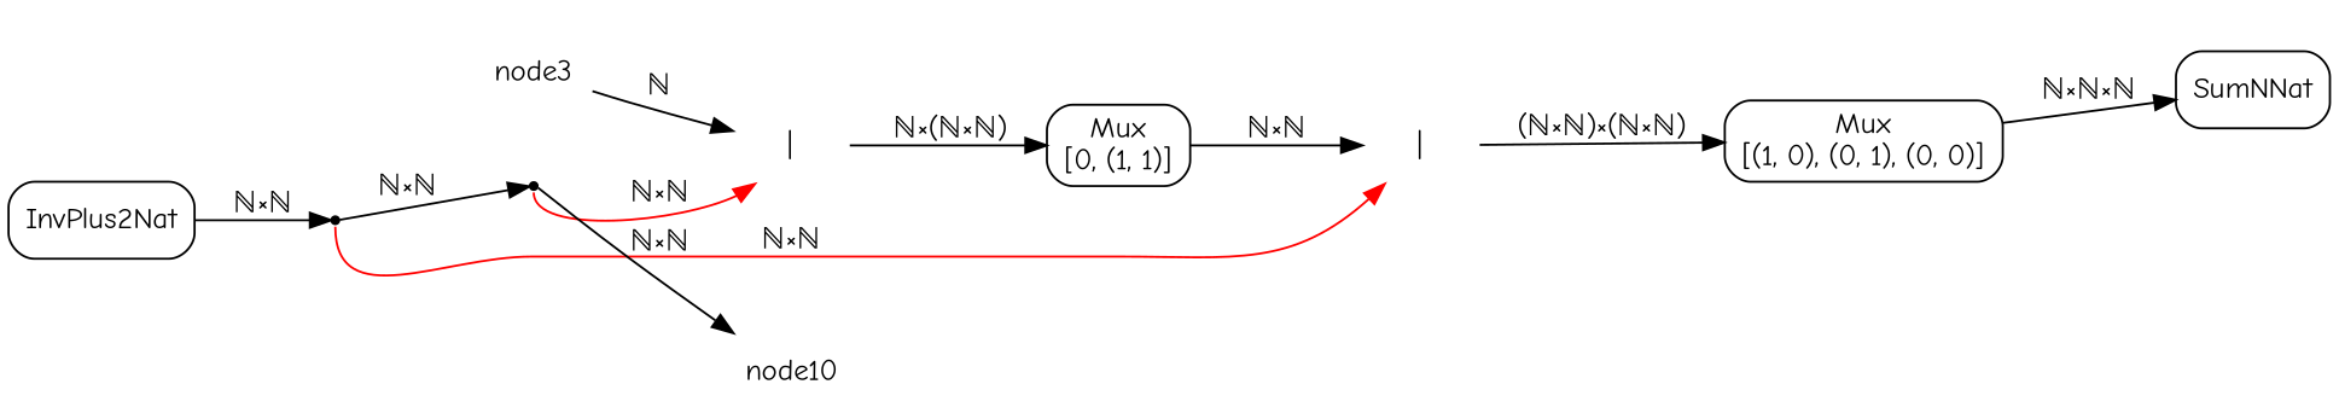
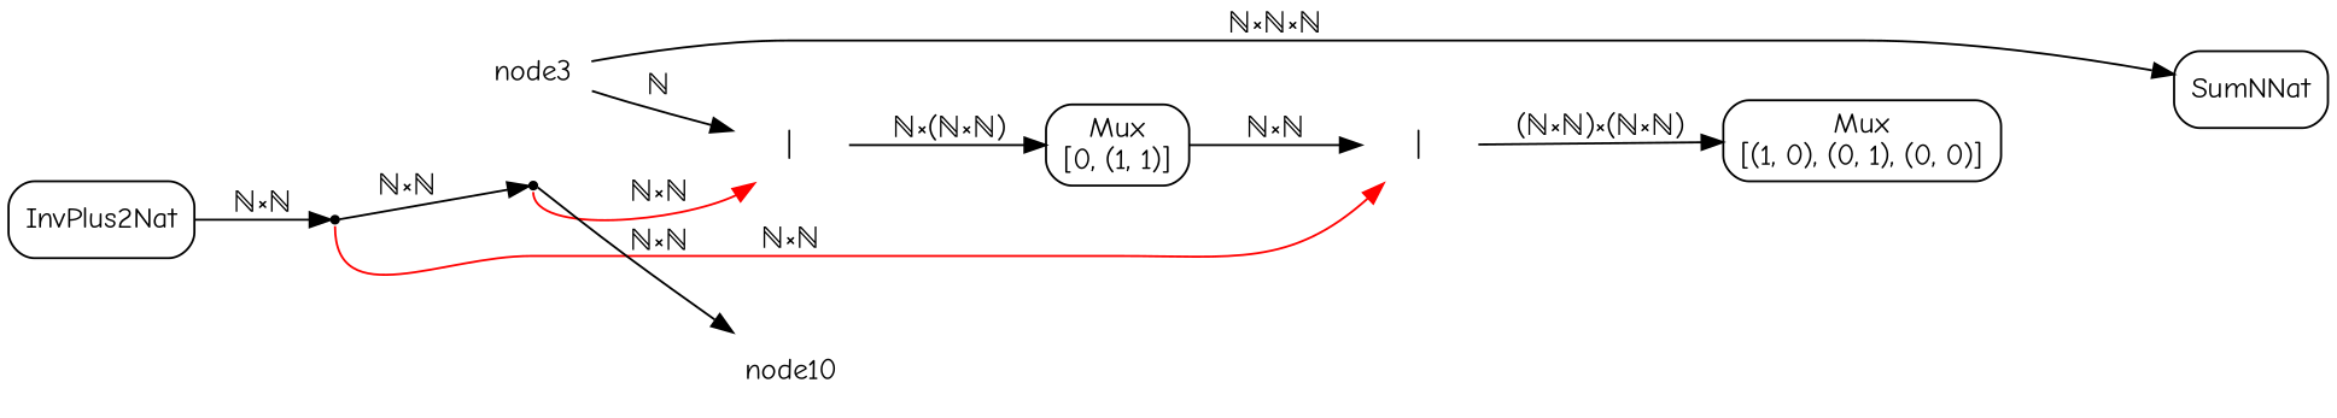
  digraph {
    fontname="Comic Neue"
    rankdir=LR
    node [fontname="Comic Neue" shape=plaintext]
    edge [fontname="Comic Neue"]
    n1 [label=node3]
    n2 [label="|"]
    n3 [label="Mux\n[0, (1, 1)]" shape=box style=rounded]
    n4 [label="|"]
    n5 [label="Mux\n[(1, 0), (0, 1), (0, 0)]" shape=box style=rounded]
    n6 [label=SumNNat shape=box style=rounded]
    n7 [label=InvPlus2Nat shape=box style=rounded]
    node7 [shape=point]
    node9 [shape=point]
    node10
    n1 -> n2 [label="ℕ"]
    n2 -> n3 [label="ℕ×(ℕ×ℕ)"]
    n3 -> n4 [label="ℕ×ℕ"]
    n4 -> n5 [label="(ℕ×ℕ)×(ℕ×ℕ)"]
-   n5 -> n6 [label="ℕ×ℕ×ℕ"]
+   n1 -> n6 [label="ℕ×ℕ×ℕ"]
    n7 -> node7 [label="ℕ×ℕ"]
    node7 -> n4 [color=red headport=sw label="ℕ×ℕ" tailport=s]
    node7 -> node9 [label="ℕ×ℕ"]
    node9 -> n2 [color=red headport=sw label="ℕ×ℕ" tailport=s]
    node9 -> node10 [label="ℕ×ℕ"]
  }
